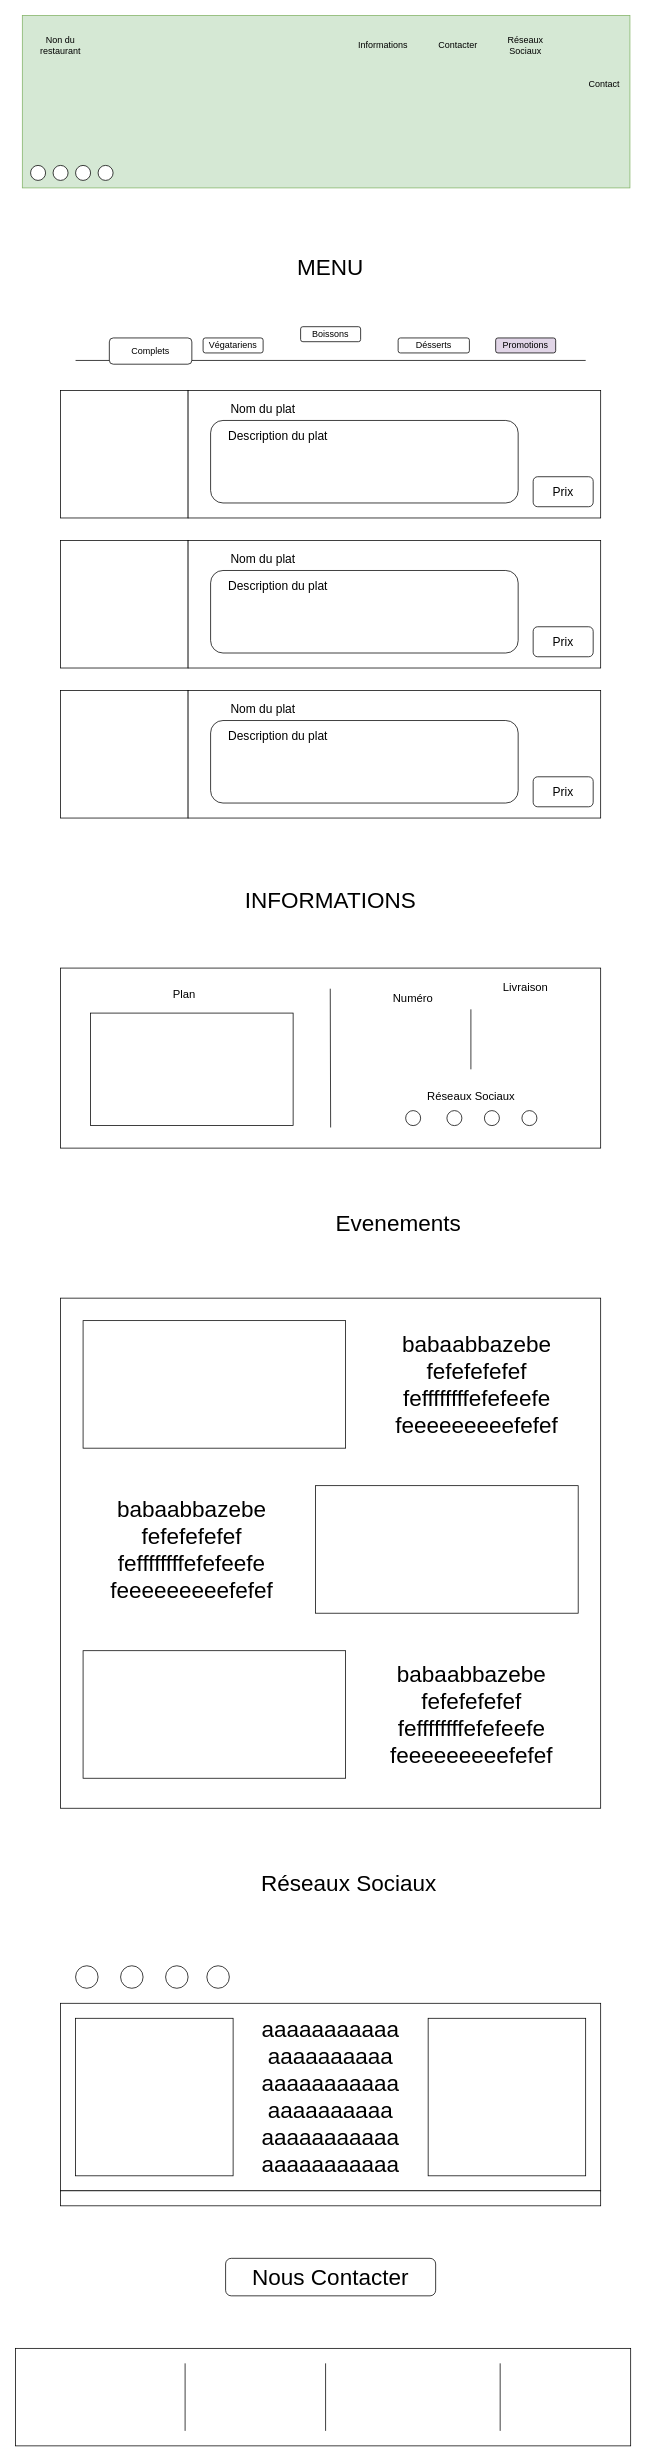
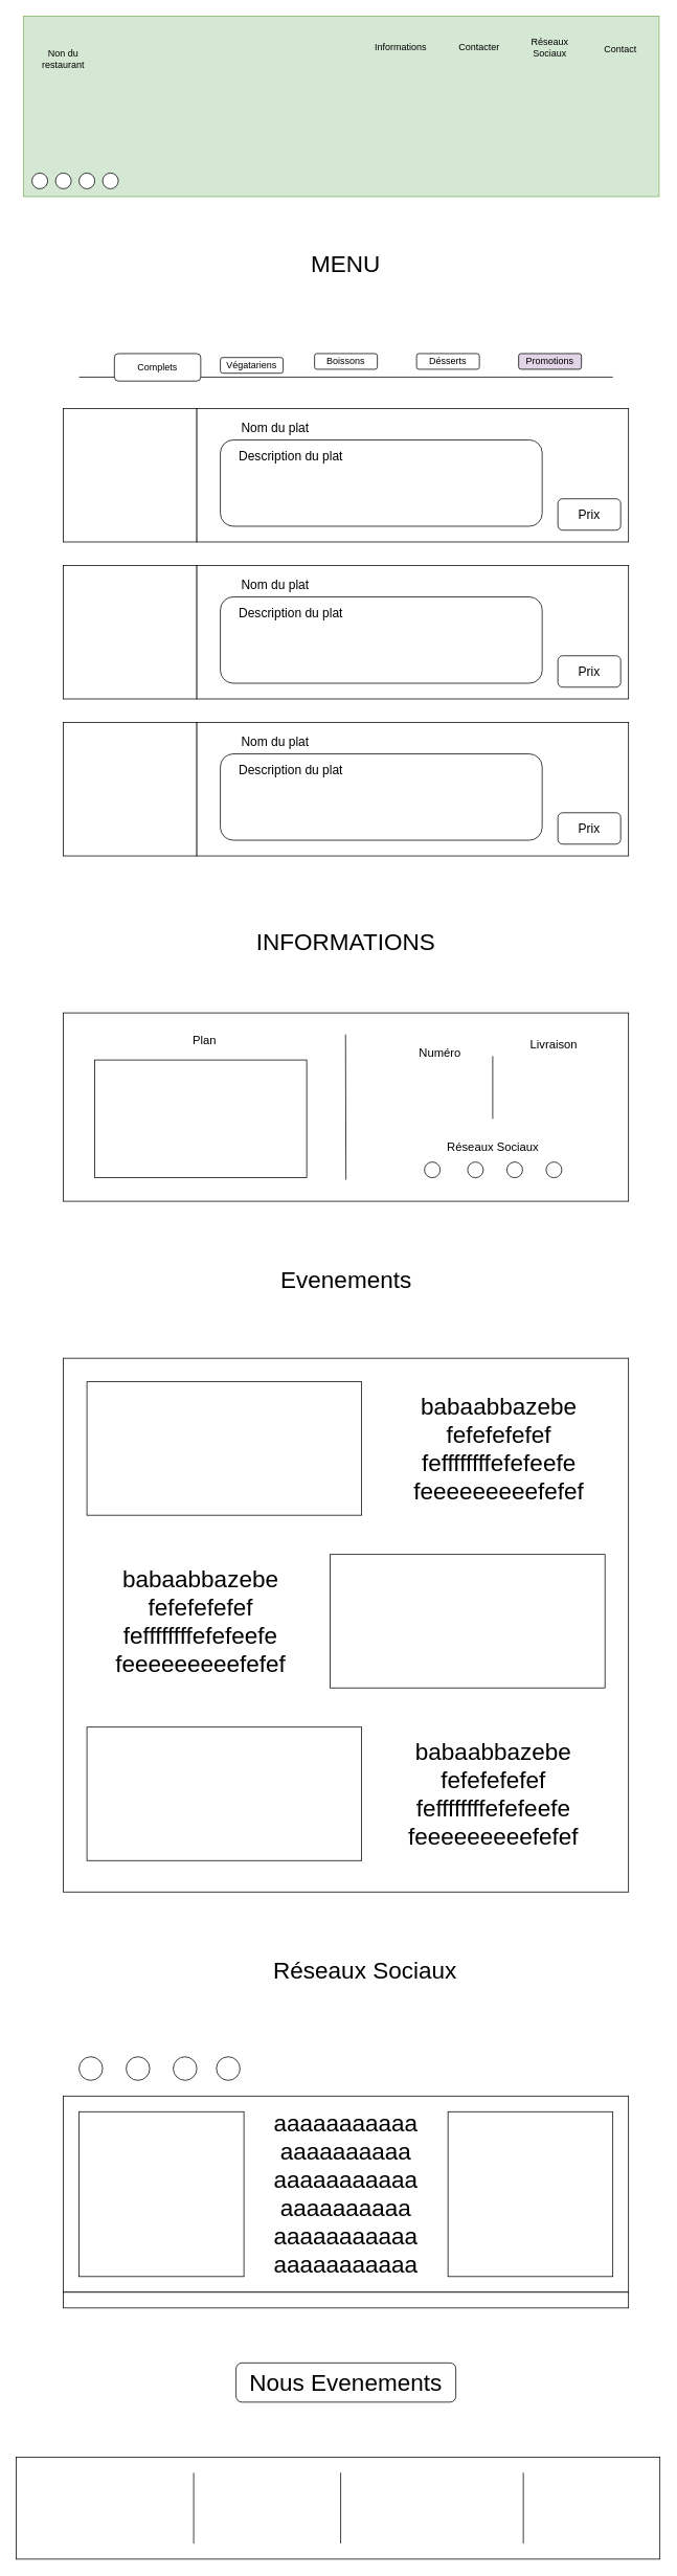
  <mxCell id="0" />
  <mxCell id="1" parent="0" />
  <mxCell id="2" value="" style="rounded=0;whiteSpace=wrap;html=1;fontSize=30;" vertex="1" parent="1"><mxGeometry x="80" y="1290" width="720" height="240" as="geometry" /></mxCell>
  <mxCell id="3" value="" style="rounded=0;whiteSpace=wrap;html=1;fillColor=#d5e8d4;strokeColor=#82b366;" vertex="1" parent="1"><mxGeometry x="29" y="20" width="810" height="230" as="geometry" /></mxCell>
- <mxCell id="4" value="Non du restaurant&lt;span style=&quot;white-space: pre&quot;&gt;&lt;/span&gt;" style="text;html=1;strokeColor=none;fillColor=none;align=center;verticalAlign=middle;whiteSpace=wrap;rounded=0;" vertex="1" parent="1"><mxGeometry x="50" y="45" width="60" height="30" as="geometry" /></mxCell>
+ <mxCell id="4" value="Non du restaurant&lt;span style=&quot;white-space: pre&quot;&gt;&lt;/span&gt;" style="text;html=1;strokeColor=none;fillColor=none;align=center;verticalAlign=middle;whiteSpace=wrap;rounded=0;" vertex="1" parent="1"><mxGeometry x="50" y="60" width="60" height="30" as="geometry" /></mxCell>
  <mxCell id="5" value="Informations" style="text;html=1;strokeColor=none;fillColor=none;align=center;verticalAlign=middle;whiteSpace=wrap;rounded=0;" vertex="1" parent="1"><mxGeometry x="480" y="45" width="60" height="30" as="geometry" /></mxCell>
  <mxCell id="6" value="&lt;div&gt;Contacter&lt;/div&gt;" style="text;html=1;strokeColor=none;fillColor=none;align=center;verticalAlign=middle;whiteSpace=wrap;rounded=0;" vertex="1" parent="1"><mxGeometry x="580" y="45" width="60" height="30" as="geometry" /></mxCell>
  <mxCell id="7" value="Réseaux Sociaux" style="text;html=1;strokeColor=none;fillColor=none;align=center;verticalAlign=middle;whiteSpace=wrap;rounded=0;" vertex="1" parent="1"><mxGeometry x="670" y="45" width="60" height="30" as="geometry" /></mxCell>
- <mxCell id="8" value="&lt;font style=&quot;font-size: 30px&quot;&gt;MENU&lt;/font&gt;" style="text;html=1;strokeColor=none;fillColor=none;align=center;verticalAlign=middle;whiteSpace=wrap;rounded=0;" vertex="1" parent="1"><mxGeometry x="310" y="310" width="260" height="90" as="geometry" /></mxCell>
+ <mxCell id="8" value="&lt;font style=&quot;font-size: 30px&quot;&gt;MENU&lt;/font&gt;" style="text;html=1;strokeColor=none;fillColor=none;align=center;verticalAlign=middle;whiteSpace=wrap;rounded=0;" vertex="1" parent="1"><mxGeometry x="310" y="290" width="260" height="90" as="geometry" /></mxCell>
  <mxCell id="9" value="" style="whiteSpace=wrap;html=1;aspect=fixed;fontSize=16;" vertex="1" parent="1"><mxGeometry x="80" y="520" width="170" height="170" as="geometry" /></mxCell>
  <mxCell id="10" value="" style="rounded=0;whiteSpace=wrap;html=1;fontSize=16;" vertex="1" parent="1"><mxGeometry x="250" y="520" width="550" height="170" as="geometry" /></mxCell>
  <mxCell id="11" value="Nom du plat" style="text;html=1;strokeColor=none;fillColor=none;align=center;verticalAlign=middle;whiteSpace=wrap;rounded=0;fontSize=16;" vertex="1" parent="1"><mxGeometry x="290" y="530" width="120" height="30" as="geometry" /></mxCell>
  <mxCell id="12" value="" style="rounded=1;whiteSpace=wrap;html=1;fontSize=16;" vertex="1" parent="1"><mxGeometry x="280" y="560" width="410" height="110" as="geometry" /></mxCell>
  <mxCell id="13" value="Description du plat" style="text;html=1;strokeColor=none;fillColor=none;align=center;verticalAlign=middle;whiteSpace=wrap;rounded=0;fontSize=16;" vertex="1" parent="1"><mxGeometry x="290" y="570" width="160" height="20" as="geometry" /></mxCell>
  <mxCell id="14" value="" style="rounded=1;whiteSpace=wrap;html=1;fontSize=16;" vertex="1" parent="1"><mxGeometry x="710" y="635" width="80" height="40" as="geometry" /></mxCell>
  <mxCell id="15" value="Prix" style="text;html=1;strokeColor=none;fillColor=none;align=center;verticalAlign=middle;whiteSpace=wrap;rounded=0;fontSize=16;" vertex="1" parent="1"><mxGeometry x="730" y="640" width="40" height="30" as="geometry" /></mxCell>
  <mxCell id="16" value="" style="whiteSpace=wrap;html=1;aspect=fixed;fontSize=16;" vertex="1" parent="1"><mxGeometry x="80" y="720" width="170" height="170" as="geometry" /></mxCell>
  <mxCell id="17" value="" style="rounded=0;whiteSpace=wrap;html=1;fontSize=16;" vertex="1" parent="1"><mxGeometry x="250" y="720" width="550" height="170" as="geometry" /></mxCell>
  <mxCell id="18" value="Nom du plat" style="text;html=1;strokeColor=none;fillColor=none;align=center;verticalAlign=middle;whiteSpace=wrap;rounded=0;fontSize=16;" vertex="1" parent="1"><mxGeometry x="290" y="730" width="120" height="30" as="geometry" /></mxCell>
  <mxCell id="19" value="" style="rounded=1;whiteSpace=wrap;html=1;fontSize=16;" vertex="1" parent="1"><mxGeometry x="280" y="760" width="410" height="110" as="geometry" /></mxCell>
  <mxCell id="20" value="Description du plat" style="text;html=1;strokeColor=none;fillColor=none;align=center;verticalAlign=middle;whiteSpace=wrap;rounded=0;fontSize=16;" vertex="1" parent="1"><mxGeometry x="290" y="770" width="160" height="20" as="geometry" /></mxCell>
  <mxCell id="21" value="" style="rounded=1;whiteSpace=wrap;html=1;fontSize=16;" vertex="1" parent="1"><mxGeometry x="710" y="835" width="80" height="40" as="geometry" /></mxCell>
  <mxCell id="22" value="Prix" style="text;html=1;strokeColor=none;fillColor=none;align=center;verticalAlign=middle;whiteSpace=wrap;rounded=0;fontSize=16;" vertex="1" parent="1"><mxGeometry x="730" y="840" width="40" height="30" as="geometry" /></mxCell>
  <mxCell id="23" value="" style="whiteSpace=wrap;html=1;aspect=fixed;fontSize=16;" vertex="1" parent="1"><mxGeometry x="80" y="920" width="170" height="170" as="geometry" /></mxCell>
  <mxCell id="24" value="" style="rounded=0;whiteSpace=wrap;html=1;fontSize=16;" vertex="1" parent="1"><mxGeometry x="250" y="920" width="550" height="170" as="geometry" /></mxCell>
  <mxCell id="25" value="Nom du plat" style="text;html=1;strokeColor=none;fillColor=none;align=center;verticalAlign=middle;whiteSpace=wrap;rounded=0;fontSize=16;" vertex="1" parent="1"><mxGeometry x="290" y="930" width="120" height="30" as="geometry" /></mxCell>
  <mxCell id="26" value="" style="rounded=1;whiteSpace=wrap;html=1;fontSize=16;" vertex="1" parent="1"><mxGeometry x="280" y="960" width="410" height="110" as="geometry" /></mxCell>
  <mxCell id="27" value="Description du plat" style="text;html=1;strokeColor=none;fillColor=none;align=center;verticalAlign=middle;whiteSpace=wrap;rounded=0;fontSize=16;" vertex="1" parent="1"><mxGeometry x="290" y="970" width="160" height="20" as="geometry" /></mxCell>
  <mxCell id="28" value="" style="rounded=1;whiteSpace=wrap;html=1;fontSize=16;" vertex="1" parent="1"><mxGeometry x="710" y="1035" width="80" height="40" as="geometry" /></mxCell>
  <mxCell id="29" value="" style="rounded=0;whiteSpace=wrap;html=1;fontSize=16;" vertex="1" parent="1"><mxGeometry y="3130" width="820" height="130" as="geometry" x="20" /></mxCell>
  <mxCell id="30" value="Prix" style="text;html=1;strokeColor=none;fillColor=none;align=center;verticalAlign=middle;whiteSpace=wrap;rounded=0;fontSize=16;" vertex="1" parent="1"><mxGeometry x="730" y="1040" width="40" height="30" as="geometry" /></mxCell>
  <mxCell id="31" value="" style="ellipse;whiteSpace=wrap;html=1;aspect=fixed;fontSize=16;" vertex="1" parent="1"><mxGeometry x="40" y="220" width="20" height="20" as="geometry" /></mxCell>
  <mxCell id="32" value="" style="ellipse;whiteSpace=wrap;html=1;aspect=fixed;fontSize=16;" vertex="1" parent="1"><mxGeometry x="70" y="220" width="20" height="20" as="geometry" /></mxCell>
  <mxCell id="33" value="" style="ellipse;whiteSpace=wrap;html=1;aspect=fixed;fontSize=16;" vertex="1" parent="1"><mxGeometry x="100" y="220" width="20" height="20" as="geometry" /></mxCell>
  <mxCell id="34" value="" style="ellipse;whiteSpace=wrap;html=1;aspect=fixed;fontSize=16;" vertex="1" parent="1"><mxGeometry x="130" y="220" width="20" height="20" as="geometry" /></mxCell>
- <mxCell id="35" value="&lt;font style=&quot;font-size: 12px&quot;&gt;Contact&lt;/font&gt;" style="text;html=1;strokeColor=none;fillColor=none;align=center;verticalAlign=middle;whiteSpace=wrap;rounded=0;fontSize=16;" vertex="1" parent="1"><mxGeometry x="775" y="95" width="60" height="30" as="geometry" /></mxCell>
+ <mxCell id="35" value="&lt;font style=&quot;font-size: 12px&quot;&gt;Contact&lt;/font&gt;" style="text;html=1;strokeColor=none;fillColor=none;align=center;verticalAlign=middle;whiteSpace=wrap;rounded=0;fontSize=16;" vertex="1" parent="1"><mxGeometry x="760" y="45" width="60" height="30" as="geometry" /></mxCell>
  <mxCell id="36" value="" style="endArrow=none;html=1;rounded=0;fontSize=12;" edge="1" parent="1"><mxGeometry width="50" height="50" relative="1" as="geometry"><mxPoint x="100" y="480" as="sourcePoint" /><mxPoint x="780" y="480" as="targetPoint" /></mxGeometry></mxCell>
  <mxCell id="37" value="Complets" style="rounded=1;whiteSpace=wrap;html=1;fontSize=12;" vertex="1" parent="1"><mxGeometry x="145" y="450" width="110" height="35" as="geometry" /></mxCell>
- <mxCell id="38" value="Végatariens" style="rounded=1;whiteSpace=wrap;html=1;fontSize=12;" vertex="1" parent="1"><mxGeometry x="270" y="450" width="80" height="20" as="geometry" /></mxCell>
- <mxCell id="39" value="Boissons" style="rounded=1;whiteSpace=wrap;html=1;fontSize=12;" vertex="1" parent="1"><mxGeometry x="400" y="435" width="80" height="20" as="geometry" /></mxCell>
- <mxCell id="40" value="Désserts" style="rounded=1;whiteSpace=wrap;html=1;fontSize=12;" vertex="1" parent="1"><mxGeometry x="530" y="450" width="95" height="20" as="geometry" /></mxCell>
+ <mxCell id="38" value="Végatariens" style="rounded=1;whiteSpace=wrap;html=1;fontSize=12;" vertex="1" parent="1"><mxGeometry x="280" y="455" width="80" height="20" as="geometry" /></mxCell>
+ <mxCell id="39" value="Boissons" style="rounded=1;whiteSpace=wrap;html=1;fontSize=12;" vertex="1" parent="1"><mxGeometry x="400" y="450" width="80" height="20" as="geometry" /></mxCell>
+ <mxCell id="40" value="Désserts" style="rounded=1;whiteSpace=wrap;html=1;fontSize=12;" vertex="1" parent="1"><mxGeometry x="530" y="450" width="80" height="20" as="geometry" /></mxCell>
  <mxCell id="41" value="Promotions" style="rounded=1;whiteSpace=wrap;html=1;fontSize=12;fillColor=#e1d5e7;" vertex="1" parent="1"><mxGeometry x="660" y="450" width="80" height="20" as="geometry" /></mxCell>
  <mxCell id="42" value="" style="endArrow=none;html=1;rounded=0;fontSize=12;" edge="1" parent="1"><mxGeometry width="50" height="50" relative="1" as="geometry"><mxPoint x="246" y="3240" as="sourcePoint" /><mxPoint x="246" y="3150" as="targetPoint" /></mxGeometry></mxCell>
  <mxCell id="43" value="" style="endArrow=none;html=1;rounded=0;fontSize=12;" edge="1" parent="1"><mxGeometry width="50" height="50" relative="1" as="geometry"><mxPoint x="433.29" y="3240" as="sourcePoint" /><mxPoint x="433.29" y="3150" as="targetPoint" /></mxGeometry></mxCell>
  <mxCell id="44" value="" style="endArrow=none;html=1;rounded=0;fontSize=12;" edge="1" parent="1"><mxGeometry width="50" height="50" relative="1" as="geometry"><mxPoint x="666" y="3240" as="sourcePoint" /><mxPoint x="666" y="3150" as="targetPoint" /></mxGeometry></mxCell>
  <mxCell id="45" value="&lt;div&gt;INFORMATIONS&lt;/div&gt;" style="text;html=1;strokeColor=none;fillColor=none;align=center;verticalAlign=middle;whiteSpace=wrap;rounded=0;fontSize=30;" vertex="1" parent="1"><mxGeometry x="325" y="1179" width="230" height="41" as="geometry" /></mxCell>
  <mxCell id="46" value="" style="rounded=0;whiteSpace=wrap;html=1;fontSize=15;" vertex="1" parent="1"><mxGeometry x="120" y="1350" width="270" height="150" as="geometry" /></mxCell>
  <mxCell id="47" value="" style="endArrow=none;html=1;rounded=0;fontSize=12;" edge="1" parent="1"><mxGeometry width="50" height="50" relative="1" as="geometry"><mxPoint x="440" y="1502.5" as="sourcePoint" /><mxPoint x="439.5" y="1317.5" as="targetPoint" /></mxGeometry></mxCell>
- <mxCell id="48" value="Numéro" style="text;html=1;strokeColor=none;fillColor=none;align=center;verticalAlign=middle;whiteSpace=wrap;rounded=0;fontSize=15;" vertex="1" parent="1"><mxGeometry x="520" y="1320" width="60" height="20" as="geometry" /></mxCell>
+ <mxCell id="48" value="Numéro" style="text;html=1;strokeColor=none;fillColor=none;align=center;verticalAlign=middle;whiteSpace=wrap;rounded=0;fontSize=15;" vertex="1" parent="1"><mxGeometry x="530" y="1330" width="60" height="20" as="geometry" /></mxCell>
  <mxCell id="49" value="Réseaux Sociaux" style="text;html=1;strokeColor=none;fillColor=none;align=center;verticalAlign=middle;whiteSpace=wrap;rounded=0;fontSize=15;" vertex="1" parent="1"><mxGeometry x="560" y="1450" width="135" height="20" as="geometry" /></mxCell>
  <mxCell id="50" value="" style="ellipse;whiteSpace=wrap;html=1;aspect=fixed;fontSize=15;" vertex="1" parent="1"><mxGeometry x="595" y="1480" width="20" height="20" as="geometry" /></mxCell>
  <mxCell id="51" value="" style="ellipse;whiteSpace=wrap;html=1;aspect=fixed;fontSize=15;" vertex="1" parent="1"><mxGeometry x="540" y="1480" width="20" height="20" as="geometry" /></mxCell>
  <mxCell id="52" value="" style="ellipse;whiteSpace=wrap;html=1;aspect=fixed;fontSize=15;" vertex="1" parent="1"><mxGeometry x="645" y="1480" width="20" height="20" as="geometry" /></mxCell>
  <mxCell id="53" value="" style="ellipse;whiteSpace=wrap;html=1;aspect=fixed;fontSize=15;" vertex="1" parent="1"><mxGeometry x="695" y="1480" width="20" height="20" as="geometry" /></mxCell>
- <mxCell id="54" value="Livraison" style="text;html=1;strokeColor=none;fillColor=none;align=center;verticalAlign=middle;whiteSpace=wrap;rounded=0;fontSize=15;" vertex="1" parent="1"><mxGeometry x="670" y="1300" width="60" height="30" as="geometry" /></mxCell>
+ <mxCell id="54" value="Livraison" style="text;html=1;strokeColor=none;fillColor=none;align=center;verticalAlign=middle;whiteSpace=wrap;rounded=0;fontSize=15;" vertex="1" parent="1"><mxGeometry x="675" y="1315" width="60" height="30" as="geometry" /></mxCell>
  <mxCell id="55" value="" style="endArrow=none;html=1;rounded=0;fontSize=15;" edge="1" parent="1"><mxGeometry width="50" height="50" relative="1" as="geometry"><mxPoint x="627" y="1425" as="sourcePoint" /><mxPoint x="627" y="1345" as="targetPoint" /></mxGeometry></mxCell>
- <mxCell id="56" value="Plan" style="text;html=1;strokeColor=none;fillColor=none;align=center;verticalAlign=middle;whiteSpace=wrap;rounded=0;fontSize=15;" vertex="1" parent="1"><mxGeometry x="215" y="1310" width="60" height="30" as="geometry" /></mxCell>
- <mxCell id="57" value="&lt;font style=&quot;font-size: 30px&quot;&gt;Evenements&lt;/font&gt;" style="text;html=1;strokeColor=none;fillColor=none;align=center;verticalAlign=middle;whiteSpace=wrap;rounded=0;fontSize=15;" vertex="1" parent="1"><mxGeometry x="407.5" y="1610" width="245" height="40" as="geometry" /></mxCell>
+ <mxCell id="56" value="Plan" style="text;html=1;strokeColor=none;fillColor=none;align=center;verticalAlign=middle;whiteSpace=wrap;rounded=0;fontSize=15;" vertex="1" parent="1"><mxGeometry x="230" y="1310" width="60" height="30" as="geometry" /></mxCell>
+ <mxCell id="57" value="&lt;font style=&quot;font-size: 30px&quot;&gt;Evenements&lt;/font&gt;" style="text;html=1;strokeColor=none;fillColor=none;align=center;verticalAlign=middle;whiteSpace=wrap;rounded=0;fontSize=15;" vertex="1" parent="1"><mxGeometry x="317.5" y="1610" width="245" height="40" as="geometry" /></mxCell>
  <mxCell id="58" value="" style="rounded=0;whiteSpace=wrap;html=1;fontSize=30;" vertex="1" parent="1"><mxGeometry x="80" y="1730" width="720" height="680" as="geometry" /></mxCell>
  <mxCell id="59" value="" style="rounded=0;whiteSpace=wrap;html=1;fontSize=30;" vertex="1" parent="1"><mxGeometry x="110" y="1760" width="350" height="170" as="geometry" /></mxCell>
  <mxCell id="60" value="&lt;div&gt;babaabbazebe&lt;/div&gt;&lt;div&gt;fefefefefef&lt;/div&gt;&lt;div&gt;feffffffffefefeefe&lt;/div&gt;&lt;div&gt;feeeeeeeeefefef&lt;br&gt;&lt;/div&gt;" style="text;html=1;strokeColor=none;fillColor=none;align=center;verticalAlign=middle;whiteSpace=wrap;rounded=0;fontSize=30;" vertex="1" parent="1"><mxGeometry x="510" y="1760" width="250" height="170" as="geometry" /></mxCell>
  <mxCell id="61" value="" style="rounded=0;whiteSpace=wrap;html=1;fontSize=30;" vertex="1" parent="1"><mxGeometry x="420" y="1980" width="350" height="170" as="geometry" /></mxCell>
  <mxCell id="62" value="" style="rounded=0;whiteSpace=wrap;html=1;fontSize=30;" vertex="1" parent="1"><mxGeometry x="110" y="2200" width="350" height="170" as="geometry" /></mxCell>
  <mxCell id="63" value="&lt;div&gt;babaabbazebe&lt;/div&gt;&lt;div&gt;fefefefefef&lt;/div&gt;&lt;div&gt;feffffffffefefeefe&lt;/div&gt;&lt;div&gt;feeeeeeeeefefef&lt;br&gt;&lt;/div&gt;" style="text;html=1;strokeColor=none;fillColor=none;align=center;verticalAlign=middle;whiteSpace=wrap;rounded=0;fontSize=30;" vertex="1" parent="1"><mxGeometry x="130" y="1980" width="250" height="170" as="geometry" /></mxCell>
  <mxCell id="64" value="&lt;div&gt;babaabbazebe&lt;/div&gt;&lt;div&gt;fefefefefef&lt;/div&gt;&lt;div&gt;feffffffffefefeefe&lt;/div&gt;&lt;div&gt;feeeeeeeeefefef&lt;br&gt;&lt;/div&gt;" style="text;html=1;strokeColor=none;fillColor=none;align=center;verticalAlign=middle;whiteSpace=wrap;rounded=0;fontSize=30;" vertex="1" parent="1"><mxGeometry x="502.5" y="2200" width="250" height="170" as="geometry" /></mxCell>
  <mxCell id="65" value="&lt;font style=&quot;font-size: 30px&quot;&gt;Réseaux Sociaux&lt;br&gt;&lt;/font&gt;" style="text;html=1;strokeColor=none;fillColor=none;align=center;verticalAlign=middle;whiteSpace=wrap;rounded=0;fontSize=15;" vertex="1" parent="1"><mxGeometry x="317.5" y="2490" width="292.5" height="40" as="geometry" /></mxCell>
  <mxCell id="66" value="" style="rounded=0;whiteSpace=wrap;html=1;fontSize=15;" vertex="1" parent="1"><mxGeometry x="80" y="2670" width="720" height="250" as="geometry" /></mxCell>
  <mxCell id="67" value="" style="whiteSpace=wrap;html=1;aspect=fixed;fontSize=15;" vertex="1" parent="1"><mxGeometry x="100" y="2690" width="210" height="210" as="geometry" /></mxCell>
  <mxCell id="68" value="&lt;div style=&quot;font-size: 30px&quot;&gt;aaaaaaaaaaa&lt;/div&gt;&lt;div style=&quot;font-size: 30px&quot;&gt;aaaaaaaaaa&lt;/div&gt;&lt;div style=&quot;font-size: 30px&quot;&gt;aaaaaaaaaaa&lt;/div&gt;&lt;div style=&quot;font-size: 30px&quot;&gt;aaaaaaaaaa&lt;/div&gt;&lt;div style=&quot;font-size: 30px&quot;&gt;aaaaaaaaaaa&lt;/div&gt;&lt;div style=&quot;font-size: 30px&quot;&gt;aaaaaaaaaaa&lt;br&gt;&lt;/div&gt;" style="text;html=1;strokeColor=none;fillColor=none;align=center;verticalAlign=middle;whiteSpace=wrap;rounded=0;fontSize=15;" vertex="1" parent="1"><mxGeometry x="330" y="2690" width="220" height="210" as="geometry" /></mxCell>
  <mxCell id="69" value="" style="whiteSpace=wrap;html=1;aspect=fixed;fontSize=15;" vertex="1" parent="1"><mxGeometry x="570" y="2690" width="210" height="210" as="geometry" /></mxCell>
  <mxCell id="70" value="" style="rounded=0;whiteSpace=wrap;html=1;fontSize=30;" vertex="1" parent="1"><mxGeometry x="80" y="2920" width="720" height="20" as="geometry" /></mxCell>
  <mxCell id="71" value="" style="ellipse;whiteSpace=wrap;html=1;aspect=fixed;fontSize=16;" vertex="1" parent="1"><mxGeometry x="100" y="2620" width="30" height="30" as="geometry" /></mxCell>
  <mxCell id="72" value="" style="ellipse;whiteSpace=wrap;html=1;aspect=fixed;fontSize=16;" vertex="1" parent="1"><mxGeometry x="160" y="2620" width="30" height="30" as="geometry" /></mxCell>
  <mxCell id="73" value="" style="ellipse;whiteSpace=wrap;html=1;aspect=fixed;fontSize=16;" vertex="1" parent="1"><mxGeometry x="220" y="2620" width="30" height="30" as="geometry" /></mxCell>
  <mxCell id="74" value="" style="ellipse;whiteSpace=wrap;html=1;aspect=fixed;fontSize=16;" vertex="1" parent="1"><mxGeometry x="275" y="2620" width="30" height="30" as="geometry" /></mxCell>
  <mxCell id="75" value="" style="rounded=1;whiteSpace=wrap;html=1;fontSize=30;" vertex="1" parent="1"><mxGeometry x="300" y="3010" width="280" height="50" as="geometry" /></mxCell>
- <mxCell id="76" value="Nous Contacter" style="text;html=1;strokeColor=none;fillColor=none;align=center;verticalAlign=middle;whiteSpace=wrap;rounded=0;fontSize=30;" vertex="1" parent="1"><mxGeometry x="300" y="3015" width="280" height="40" as="geometry" /></mxCell>
+ <mxCell id="76" value="Nous Evenements" style="text;html=1;strokeColor=none;fillColor=none;align=center;verticalAlign=middle;whiteSpace=wrap;rounded=0;fontSize=30;" vertex="1" parent="1"><mxGeometry x="300" y="3015" width="280" height="40" as="geometry" /></mxCell>
